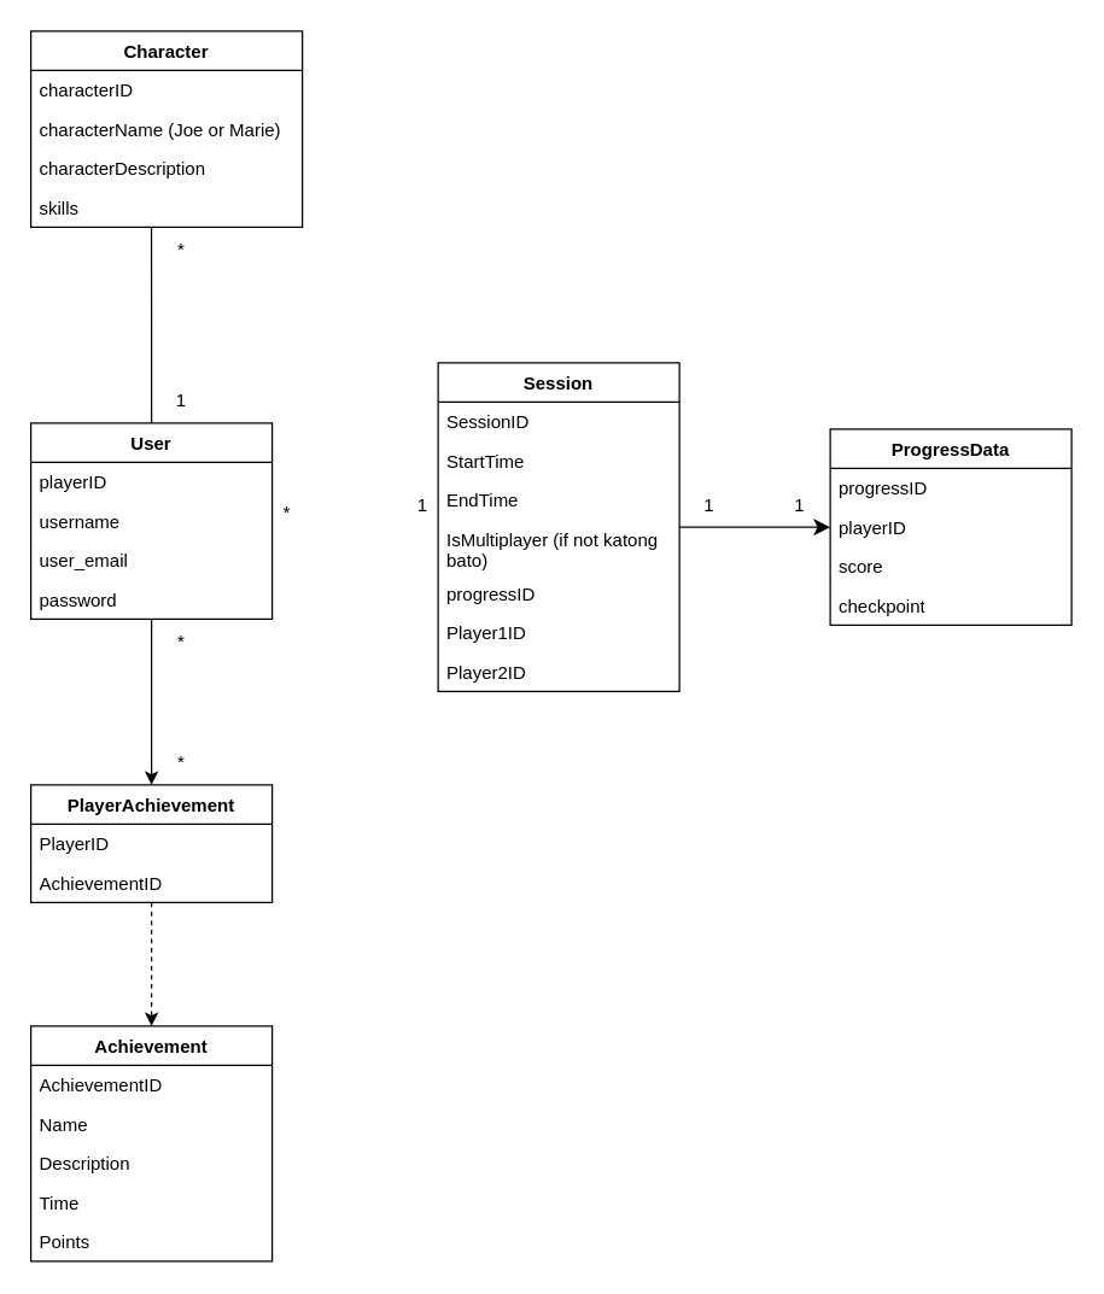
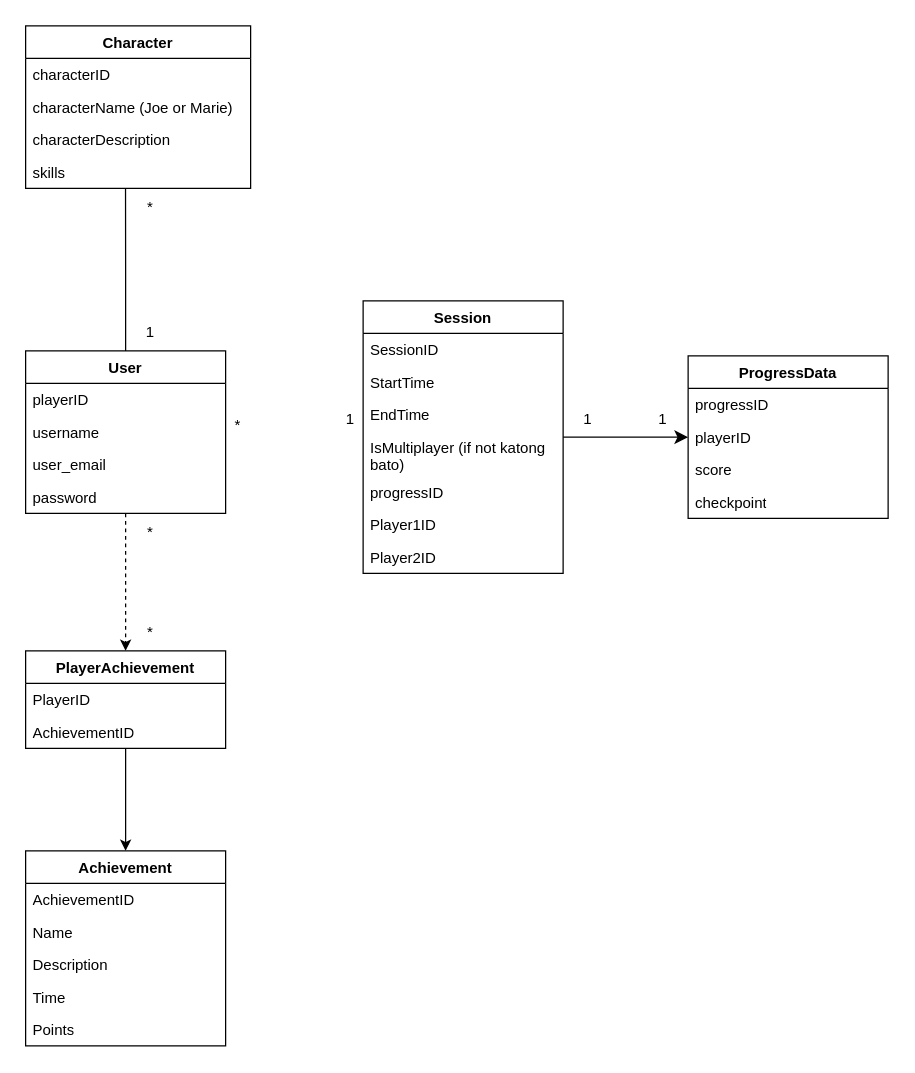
  <mxCell id="0" />
  <mxCell id="1" parent="0" />
- <mxCell id="2" style="edgeStyle=orthogonalEdgeStyle;rounded=0;orthogonalLoop=1;jettySize=auto;html=1;entryX=0.5;entryY=0;entryDx=0;entryDy=0;" parent="1" source="3" target="34" edge="1"><mxGeometry relative="1" as="geometry" /></mxCell>
+ <mxCell id="2" style="edgeStyle=orthogonalEdgeStyle;rounded=0;orthogonalLoop=1;jettySize=auto;html=1;entryX=0.5;entryY=0;entryDx=0;entryDy=0;dashed=1;" parent="1" source="3" target="34" edge="1"><mxGeometry relative="1" as="geometry" /></mxCell>
  <mxCell id="3" value="User" style="swimlane;fontStyle=1;align=center;verticalAlign=top;childLayout=stackLayout;horizontal=1;startSize=26;horizontalStack=0;resizeParent=1;resizeParentMax=0;resizeLast=0;collapsible=1;marginBottom=0;whiteSpace=wrap;html=1;" parent="1" vertex="1"><mxGeometry x="20" y="280" width="160" height="130" as="geometry" /></mxCell>
  <mxCell id="4" value="playerID" style="text;strokeColor=none;fillColor=none;align=left;verticalAlign=top;spacingLeft=4;spacingRight=4;overflow=hidden;rotatable=0;points=[[0,0.5],[1,0.5]];portConstraint=eastwest;whiteSpace=wrap;html=1;" parent="3" vertex="1"><mxGeometry y="26" width="160" height="26" as="geometry" /></mxCell>
  <mxCell id="5" value="username" style="text;strokeColor=none;fillColor=none;align=left;verticalAlign=top;spacingLeft=4;spacingRight=4;overflow=hidden;rotatable=0;points=[[0,0.5],[1,0.5]];portConstraint=eastwest;whiteSpace=wrap;html=1;" parent="3" vertex="1"><mxGeometry y="52" width="160" height="26" as="geometry" /></mxCell>
  <mxCell id="6" value="user_email" style="text;strokeColor=none;fillColor=none;align=left;verticalAlign=top;spacingLeft=4;spacingRight=4;overflow=hidden;rotatable=0;points=[[0,0.5],[1,0.5]];portConstraint=eastwest;whiteSpace=wrap;html=1;" parent="3" vertex="1"><mxGeometry y="78" width="160" height="26" as="geometry" /></mxCell>
  <mxCell id="7" value="password" style="text;strokeColor=none;fillColor=none;align=left;verticalAlign=top;spacingLeft=4;spacingRight=4;overflow=hidden;rotatable=0;points=[[0,0.5],[1,0.5]];portConstraint=eastwest;whiteSpace=wrap;html=1;" parent="3" vertex="1"><mxGeometry y="104" width="160" height="26" as="geometry" /></mxCell>
  <mxCell id="8" value="Character" style="swimlane;fontStyle=1;align=center;verticalAlign=top;childLayout=stackLayout;horizontal=1;startSize=26;horizontalStack=0;resizeParent=1;resizeParentMax=0;resizeLast=0;collapsible=1;marginBottom=0;whiteSpace=wrap;html=1;" parent="1" vertex="1"><mxGeometry x="20" y="20" width="180" height="130" as="geometry" /></mxCell>
  <mxCell id="9" value="characterID" style="text;strokeColor=none;fillColor=none;align=left;verticalAlign=top;spacingLeft=4;spacingRight=4;overflow=hidden;rotatable=0;points=[[0,0.5],[1,0.5]];portConstraint=eastwest;whiteSpace=wrap;html=1;" parent="8" vertex="1"><mxGeometry y="26" width="180" height="26" as="geometry" /></mxCell>
  <mxCell id="10" value="characterName (Joe or Marie)" style="text;strokeColor=none;fillColor=none;align=left;verticalAlign=top;spacingLeft=4;spacingRight=4;overflow=hidden;rotatable=0;points=[[0,0.5],[1,0.5]];portConstraint=eastwest;whiteSpace=wrap;html=1;" parent="8" vertex="1"><mxGeometry y="52" width="180" height="26" as="geometry" /></mxCell>
  <mxCell id="11" value="characterDescription&lt;div&gt;&lt;br&gt;&lt;/div&gt;" style="text;strokeColor=none;fillColor=none;align=left;verticalAlign=top;spacingLeft=4;spacingRight=4;overflow=hidden;rotatable=0;points=[[0,0.5],[1,0.5]];portConstraint=eastwest;whiteSpace=wrap;html=1;" parent="8" vertex="1"><mxGeometry y="78" width="180" height="26" as="geometry" /></mxCell>
  <mxCell id="12" value="&lt;div&gt;skills&lt;/div&gt;" style="text;strokeColor=none;fillColor=none;align=left;verticalAlign=top;spacingLeft=4;spacingRight=4;overflow=hidden;rotatable=0;points=[[0,0.5],[1,0.5]];portConstraint=eastwest;whiteSpace=wrap;html=1;" parent="8" vertex="1"><mxGeometry y="104" width="180" height="26" as="geometry" /></mxCell>
  <mxCell id="13" style="edgeStyle=none;curved=1;rounded=0;orthogonalLoop=1;jettySize=auto;html=1;entryX=0;entryY=0.5;entryDx=0;entryDy=0;fontSize=12;startSize=8;endSize=8;" parent="1" source="14" target="24" edge="1"><mxGeometry relative="1" as="geometry" /></mxCell>
  <mxCell id="14" value="Session" style="swimlane;fontStyle=1;align=center;verticalAlign=top;childLayout=stackLayout;horizontal=1;startSize=26;horizontalStack=0;resizeParent=1;resizeParentMax=0;resizeLast=0;collapsible=1;marginBottom=0;whiteSpace=wrap;html=1;" parent="1" vertex="1"><mxGeometry x="290" y="240" width="160" height="218" as="geometry" /></mxCell>
  <mxCell id="15" value="SessionID" style="text;strokeColor=none;fillColor=none;align=left;verticalAlign=top;spacingLeft=4;spacingRight=4;overflow=hidden;rotatable=0;points=[[0,0.5],[1,0.5]];portConstraint=eastwest;whiteSpace=wrap;html=1;" parent="14" vertex="1"><mxGeometry y="26" width="160" height="26" as="geometry" /></mxCell>
  <mxCell id="16" value="StartTime" style="text;strokeColor=none;fillColor=none;align=left;verticalAlign=top;spacingLeft=4;spacingRight=4;overflow=hidden;rotatable=0;points=[[0,0.5],[1,0.5]];portConstraint=eastwest;whiteSpace=wrap;html=1;" parent="14" vertex="1"><mxGeometry y="52" width="160" height="26" as="geometry" /></mxCell>
  <mxCell id="17" value="EndTime" style="text;strokeColor=none;fillColor=none;align=left;verticalAlign=top;spacingLeft=4;spacingRight=4;overflow=hidden;rotatable=0;points=[[0,0.5],[1,0.5]];portConstraint=eastwest;whiteSpace=wrap;html=1;" parent="14" vertex="1"><mxGeometry y="78" width="160" height="26" as="geometry" /></mxCell>
  <mxCell id="18" value="IsMultiplayer (if not katong bato)" style="text;strokeColor=none;fillColor=none;align=left;verticalAlign=top;spacingLeft=4;spacingRight=4;overflow=hidden;rotatable=0;points=[[0,0.5],[1,0.5]];portConstraint=eastwest;whiteSpace=wrap;html=1;" parent="14" vertex="1"><mxGeometry y="104" width="160" height="36" as="geometry" /></mxCell>
  <mxCell id="19" value="progressID" style="text;strokeColor=none;fillColor=none;align=left;verticalAlign=top;spacingLeft=4;spacingRight=4;overflow=hidden;rotatable=0;points=[[0,0.5],[1,0.5]];portConstraint=eastwest;whiteSpace=wrap;html=1;" parent="14" vertex="1"><mxGeometry y="140" width="160" height="26" as="geometry" /></mxCell>
  <mxCell id="20" value="Player1ID" style="text;strokeColor=none;fillColor=none;align=left;verticalAlign=top;spacingLeft=4;spacingRight=4;overflow=hidden;rotatable=0;points=[[0,0.5],[1,0.5]];portConstraint=eastwest;whiteSpace=wrap;html=1;" parent="14" vertex="1"><mxGeometry y="166" width="160" height="26" as="geometry" /></mxCell>
  <mxCell id="21" value="Player2ID" style="text;strokeColor=none;fillColor=none;align=left;verticalAlign=top;spacingLeft=4;spacingRight=4;overflow=hidden;rotatable=0;points=[[0,0.5],[1,0.5]];portConstraint=eastwest;whiteSpace=wrap;html=1;" parent="14" vertex="1"><mxGeometry y="192" width="160" height="26" as="geometry" /></mxCell>
  <mxCell id="22" value="ProgressData" style="swimlane;fontStyle=1;align=center;verticalAlign=top;childLayout=stackLayout;horizontal=1;startSize=26;horizontalStack=0;resizeParent=1;resizeParentMax=0;resizeLast=0;collapsible=1;marginBottom=0;whiteSpace=wrap;html=1;" parent="1" vertex="1"><mxGeometry x="550" y="284" width="160" height="130" as="geometry" /></mxCell>
  <mxCell id="23" value="progressID" style="text;strokeColor=none;fillColor=none;align=left;verticalAlign=top;spacingLeft=4;spacingRight=4;overflow=hidden;rotatable=0;points=[[0,0.5],[1,0.5]];portConstraint=eastwest;whiteSpace=wrap;html=1;" parent="22" vertex="1"><mxGeometry y="26" width="160" height="26" as="geometry" /></mxCell>
  <mxCell id="24" value="playerID" style="text;strokeColor=none;fillColor=none;align=left;verticalAlign=top;spacingLeft=4;spacingRight=4;overflow=hidden;rotatable=0;points=[[0,0.5],[1,0.5]];portConstraint=eastwest;whiteSpace=wrap;html=1;" parent="22" vertex="1"><mxGeometry y="52" width="160" height="26" as="geometry" /></mxCell>
  <mxCell id="25" value="score" style="text;strokeColor=none;fillColor=none;align=left;verticalAlign=top;spacingLeft=4;spacingRight=4;overflow=hidden;rotatable=0;points=[[0,0.5],[1,0.5]];portConstraint=eastwest;whiteSpace=wrap;html=1;" parent="22" vertex="1"><mxGeometry y="78" width="160" height="26" as="geometry" /></mxCell>
  <mxCell id="26" value="checkpoint" style="text;strokeColor=none;fillColor=none;align=left;verticalAlign=top;spacingLeft=4;spacingRight=4;overflow=hidden;rotatable=0;points=[[0,0.5],[1,0.5]];portConstraint=eastwest;whiteSpace=wrap;html=1;" parent="22" vertex="1"><mxGeometry y="104" width="160" height="26" as="geometry" /></mxCell>
  <mxCell id="27" value="Achievement" style="swimlane;fontStyle=1;align=center;verticalAlign=top;childLayout=stackLayout;horizontal=1;startSize=26;horizontalStack=0;resizeParent=1;resizeParentMax=0;resizeLast=0;collapsible=1;marginBottom=0;whiteSpace=wrap;html=1;" parent="1" vertex="1"><mxGeometry x="20" y="680" width="160" height="156" as="geometry" /></mxCell>
  <mxCell id="28" value="AchievementID" style="text;strokeColor=none;fillColor=none;align=left;verticalAlign=top;spacingLeft=4;spacingRight=4;overflow=hidden;rotatable=0;points=[[0,0.5],[1,0.5]];portConstraint=eastwest;whiteSpace=wrap;html=1;" parent="27" vertex="1"><mxGeometry y="26" width="160" height="26" as="geometry" /></mxCell>
  <mxCell id="29" value="Name" style="text;strokeColor=none;fillColor=none;align=left;verticalAlign=top;spacingLeft=4;spacingRight=4;overflow=hidden;rotatable=0;points=[[0,0.5],[1,0.5]];portConstraint=eastwest;whiteSpace=wrap;html=1;" parent="27" vertex="1"><mxGeometry y="52" width="160" height="26" as="geometry" /></mxCell>
  <mxCell id="30" value="Description" style="text;strokeColor=none;fillColor=none;align=left;verticalAlign=top;spacingLeft=4;spacingRight=4;overflow=hidden;rotatable=0;points=[[0,0.5],[1,0.5]];portConstraint=eastwest;whiteSpace=wrap;html=1;" parent="27" vertex="1"><mxGeometry y="78" width="160" height="26" as="geometry" /></mxCell>
  <mxCell id="31" value="Time" style="text;strokeColor=none;fillColor=none;align=left;verticalAlign=top;spacingLeft=4;spacingRight=4;overflow=hidden;rotatable=0;points=[[0,0.5],[1,0.5]];portConstraint=eastwest;whiteSpace=wrap;html=1;" parent="27" vertex="1"><mxGeometry y="104" width="160" height="26" as="geometry" /></mxCell>
  <mxCell id="32" value="Points" style="text;strokeColor=none;fillColor=none;align=left;verticalAlign=top;spacingLeft=4;spacingRight=4;overflow=hidden;rotatable=0;points=[[0,0.5],[1,0.5]];portConstraint=eastwest;whiteSpace=wrap;html=1;" parent="27" vertex="1"><mxGeometry y="130" width="160" height="26" as="geometry" /></mxCell>
- <mxCell id="33" style="edgeStyle=orthogonalEdgeStyle;rounded=0;orthogonalLoop=1;jettySize=auto;html=1;entryX=0.5;entryY=0;entryDx=0;entryDy=0;dashed=1;" parent="1" source="34" target="27" edge="1"><mxGeometry relative="1" as="geometry" /></mxCell>
+ <mxCell id="33" style="edgeStyle=orthogonalEdgeStyle;rounded=0;orthogonalLoop=1;jettySize=auto;html=1;entryX=0.5;entryY=0;entryDx=0;entryDy=0;" parent="1" source="34" target="27" edge="1"><mxGeometry relative="1" as="geometry" /></mxCell>
  <mxCell id="34" value="PlayerAchievement" style="swimlane;fontStyle=1;align=center;verticalAlign=top;childLayout=stackLayout;horizontal=1;startSize=26;horizontalStack=0;resizeParent=1;resizeParentMax=0;resizeLast=0;collapsible=1;marginBottom=0;whiteSpace=wrap;html=1;" parent="1" vertex="1"><mxGeometry x="20" y="520" width="160" height="78" as="geometry" /></mxCell>
  <mxCell id="35" value="PlayerID" style="text;strokeColor=none;fillColor=none;align=left;verticalAlign=top;spacingLeft=4;spacingRight=4;overflow=hidden;rotatable=0;points=[[0,0.5],[1,0.5]];portConstraint=eastwest;whiteSpace=wrap;html=1;" parent="34" vertex="1"><mxGeometry y="26" width="160" height="26" as="geometry" /></mxCell>
  <mxCell id="36" value="AchievementID" style="text;strokeColor=none;fillColor=none;align=left;verticalAlign=top;spacingLeft=4;spacingRight=4;overflow=hidden;rotatable=0;points=[[0,0.5],[1,0.5]];portConstraint=eastwest;whiteSpace=wrap;html=1;" parent="34" vertex="1"><mxGeometry y="52" width="160" height="26" as="geometry" /></mxCell>
  <mxCell id="37" style="edgeStyle=orthogonalEdgeStyle;rounded=0;orthogonalLoop=1;jettySize=auto;html=1;entryX=0.444;entryY=1;entryDx=0;entryDy=0;entryPerimeter=0;endArrow=none;startFill=0;" edge="1" parent="1" source="3" target="12"><mxGeometry relative="1" as="geometry" /></mxCell>
  <mxCell id="38" value="&lt;div&gt;1&lt;/div&gt;" style="text;strokeColor=none;align=center;fillColor=none;html=1;verticalAlign=middle;whiteSpace=wrap;rounded=0;" vertex="1" parent="1"><mxGeometry x="90" y="250" width="60" height="30" as="geometry" /></mxCell>
  <mxCell id="39" value="*" style="text;strokeColor=none;align=center;fillColor=none;html=1;verticalAlign=middle;whiteSpace=wrap;rounded=0;" vertex="1" parent="1"><mxGeometry x="90" width="60" height="30" as="geometry" y="150" /></mxCell>
  <mxCell id="40" value="&lt;div&gt;1&lt;/div&gt;" style="text;strokeColor=none;align=center;fillColor=none;html=1;verticalAlign=middle;whiteSpace=wrap;rounded=0;" vertex="1" parent="1"><mxGeometry x="250" y="320" width="60" height="30" as="geometry" /></mxCell>
  <mxCell id="41" value="*" style="text;strokeColor=none;align=center;fillColor=none;html=1;verticalAlign=middle;whiteSpace=wrap;rounded=0;" vertex="1" parent="1"><mxGeometry x="160" y="325" width="60" height="30" as="geometry" /></mxCell>
  <mxCell id="42" value="&lt;div&gt;1&lt;/div&gt;" style="text;strokeColor=none;align=center;fillColor=none;html=1;verticalAlign=middle;whiteSpace=wrap;rounded=0;" vertex="1" parent="1"><mxGeometry x="440" y="320" width="60" height="30" as="geometry" /></mxCell>
  <mxCell id="43" value="1" style="text;strokeColor=none;align=center;fillColor=none;html=1;verticalAlign=middle;whiteSpace=wrap;rounded=0;" vertex="1" parent="1"><mxGeometry x="500" y="320" width="60" height="30" as="geometry" /></mxCell>
  <mxCell id="44" value="*" style="text;strokeColor=none;align=center;fillColor=none;html=1;verticalAlign=middle;whiteSpace=wrap;rounded=0;" vertex="1" parent="1"><mxGeometry x="90" y="410" width="60" height="30" as="geometry" /></mxCell>
  <mxCell id="45" value="*" style="text;strokeColor=none;align=center;fillColor=none;html=1;verticalAlign=middle;whiteSpace=wrap;rounded=0;" vertex="1" parent="1"><mxGeometry x="90" y="490" width="60" height="30" as="geometry" /></mxCell>
